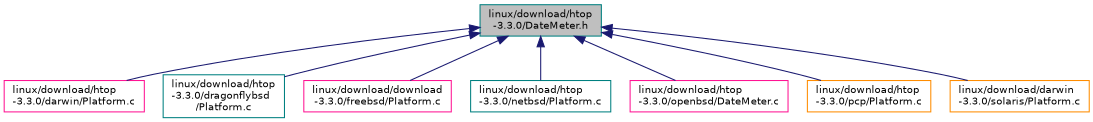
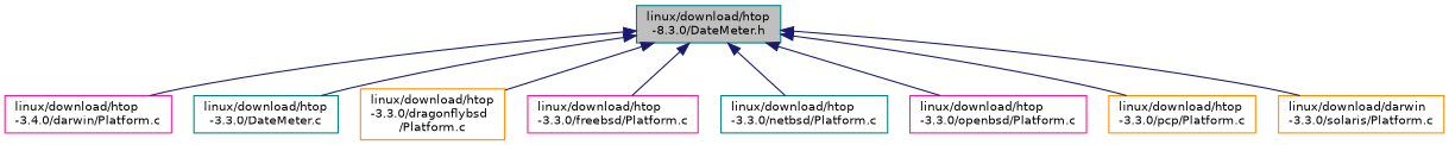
  digraph {
    node [color=teal fillcolor=white fontname=Helvetica fontsize=10 shape=record style=filled]
    edge [color=midnightblue dir=back fontname=Helvetica fontsize=10 labelfontname=Helvetica labelfontsize=10 style=solid]
-   n1 [fillcolor=grey75 fontcolor=black height=0.2 label="linux/download/htop\l-3.3.0/DateMeter.h" width=0.4]
-   n2 [color=deeppink height=0.2 label="linux/download/htop\l-3.3.0/darwin/Platform.c" width=0.4]
-   n4 [height=0.2 label="linux/download/htop\l-3.3.0/dragonflybsd\l/Platform.c" width=0.4]
-   n5 [color=deeppink height=0.2 label="linux/download/download\l-3.3.0/freebsd/Platform.c" width=0.4]
+   n1 [fillcolor=grey75 fontcolor=black height=0.2 label="linux/download/htop\l-8.3.0/DateMeter.h" width=0.4]
+   n2 [color=deeppink height=0.2 label="linux/download/htop\l-3.4.0/darwin/Platform.c" width=0.4]
+   n3 [height=0.2 label="linux/download/htop\l-3.3.0/DateMeter.c" width=0.4]
+   n4 [color=darkorange height=0.2 label="linux/download/htop\l-3.3.0/dragonflybsd\l/Platform.c" width=0.4]
+   n5 [color=deeppink height=0.2 label="linux/download/htop\l-3.3.0/freebsd/Platform.c" width=0.4]
    n6 [height=0.2 label="linux/download/htop\l-3.3.0/netbsd/Platform.c" width=0.4]
-   n7 [color=deeppink height=0.2 label="linux/download/htop\l-3.3.0/openbsd/DateMeter.c" width=0.4]
+   n7 [color=deeppink height=0.2 label="linux/download/htop\l-3.3.0/openbsd/Platform.c" width=0.4]
    n8 [color=darkorange height=0.2 label="linux/download/htop\l-3.3.0/pcp/Platform.c" width=0.4]
    n9 [color=darkorange height=0.2 label="linux/download/darwin\l-3.3.0/solaris/Platform.c" width=0.4]
    n1 -> n2
+   n1 -> n3
    n1 -> n4
    n1 -> n5
    n1 -> n6
    n1 -> n7
    n1 -> n8
    n1 -> n9
  }
